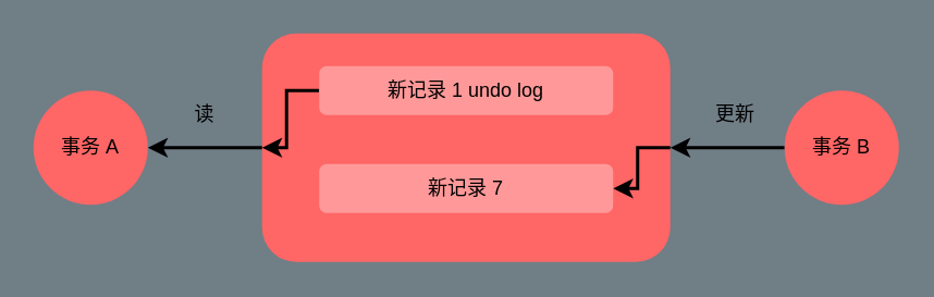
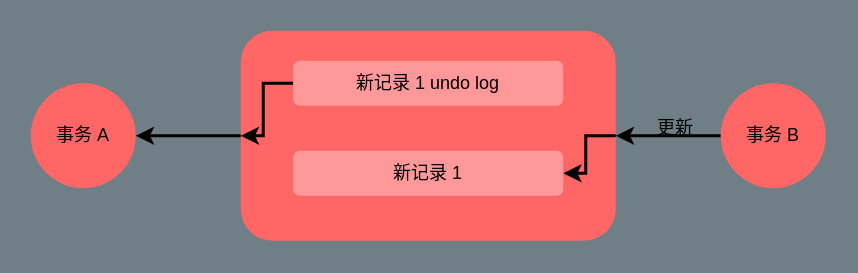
  <mxCell id="0" />
  <mxCell id="1" parent="0" />
  <mxCell id="2" value="" style="rounded=1;whiteSpace=wrap;html=1;dashed=1;fillColor=#FF6666;strokeColor=none;" vertex="1" parent="1"><mxGeometry x="160" y="20" width="250" height="140" as="geometry" /></mxCell>
  <mxCell id="3" style="edgeStyle=orthogonalEdgeStyle;rounded=0;comic=0;jumpStyle=none;orthogonalLoop=1;jettySize=auto;html=1;exitX=0;exitY=0.5;exitDx=0;exitDy=0;entryX=1;entryY=0.5;entryDx=0;entryDy=0;endSize=6;strokeWidth=2;" edge="1" parent="1" source="2" target="5"><mxGeometry relative="1" as="geometry" /></mxCell>
  <mxCell id="4" style="edgeStyle=orthogonalEdgeStyle;rounded=0;comic=0;jumpStyle=none;orthogonalLoop=1;jettySize=auto;html=1;exitX=1;exitY=0.5;exitDx=0;exitDy=0;entryX=1;entryY=0.5;entryDx=0;entryDy=0;endSize=6;strokeWidth=2;" edge="1" parent="1" source="2" target="11"><mxGeometry relative="1" as="geometry"><Array as="points"><mxPoint x="390" y="90" /><mxPoint x="390" y="115" /></Array></mxGeometry></mxCell>
  <mxCell id="5" value="事务 A" style="ellipse;whiteSpace=wrap;html=1;aspect=fixed;dashed=1;fillColor=#FF6666;strokeColor=none;" vertex="1" parent="1"><mxGeometry x="20" y="55" width="70" height="70" as="geometry" /></mxCell>
  <mxCell id="6" style="edgeStyle=orthogonalEdgeStyle;rounded=0;comic=0;jumpStyle=none;orthogonalLoop=1;jettySize=auto;html=1;exitX=0;exitY=0.5;exitDx=0;exitDy=0;entryX=1;entryY=0.5;entryDx=0;entryDy=0;endSize=6;strokeWidth=2;" edge="1" parent="1" source="7" target="2"><mxGeometry relative="1" as="geometry" /></mxCell>
  <mxCell id="7" value="事务 B" style="ellipse;whiteSpace=wrap;html=1;aspect=fixed;dashed=1;fillColor=#FF6666;strokeColor=none;" vertex="1" parent="1"><mxGeometry x="480" y="55" width="70" height="70" as="geometry" /></mxCell>
  <mxCell id="8" style="edgeStyle=orthogonalEdgeStyle;rounded=0;comic=0;jumpStyle=none;orthogonalLoop=1;jettySize=auto;html=1;exitX=0;exitY=0.5;exitDx=0;exitDy=0;entryX=0;entryY=0.5;entryDx=0;entryDy=0;endSize=6;strokeWidth=2;" edge="1" parent="1" source="9" target="2"><mxGeometry relative="1" as="geometry" /></mxCell>
  <mxCell id="9" value="新记录 1 undo log" style="rounded=1;whiteSpace=wrap;html=1;dashed=1;fillColor=#FF9999;strokeColor=none;" vertex="1" parent="1"><mxGeometry x="195" y="40" width="180" height="30" as="geometry" /></mxCell>
- <mxCell id="10" value="更新" style="text;html=1;strokeColor=none;fillColor=none;align=center;verticalAlign=middle;whiteSpace=wrap;rounded=0;dashed=1;" vertex="1" parent="1"><mxGeometry x="430" y="60" width="40" height="20" as="geometry" /></mxCell>
- <mxCell id="11" value="新记录 7" style="rounded=1;whiteSpace=wrap;html=1;dashed=1;fillColor=#FF9999;strokeColor=none;" vertex="1" parent="1"><mxGeometry x="195" y="100" width="180" height="30" as="geometry" /></mxCell>
- <mxCell id="12" value="读" style="text;html=1;strokeColor=none;fillColor=none;align=center;verticalAlign=middle;whiteSpace=wrap;rounded=0;dashed=1;" vertex="1" parent="1"><mxGeometry x="105" y="60" width="40" height="20" as="geometry" /></mxCell>
+ <mxCell id="10" value="更新" style="text;html=1;strokeColor=none;fillColor=none;align=center;verticalAlign=middle;whiteSpace=wrap;rounded=0;dashed=1;" vertex="1" parent="1"><mxGeometry x="430" y="75" width="40" height="20" as="geometry" /></mxCell>
+ <mxCell id="11" value="新记录 1" style="rounded=1;whiteSpace=wrap;html=1;dashed=1;fillColor=#FF9999;strokeColor=none;" vertex="1" parent="1"><mxGeometry x="195" y="100" width="180" height="30" as="geometry" /></mxCell>
